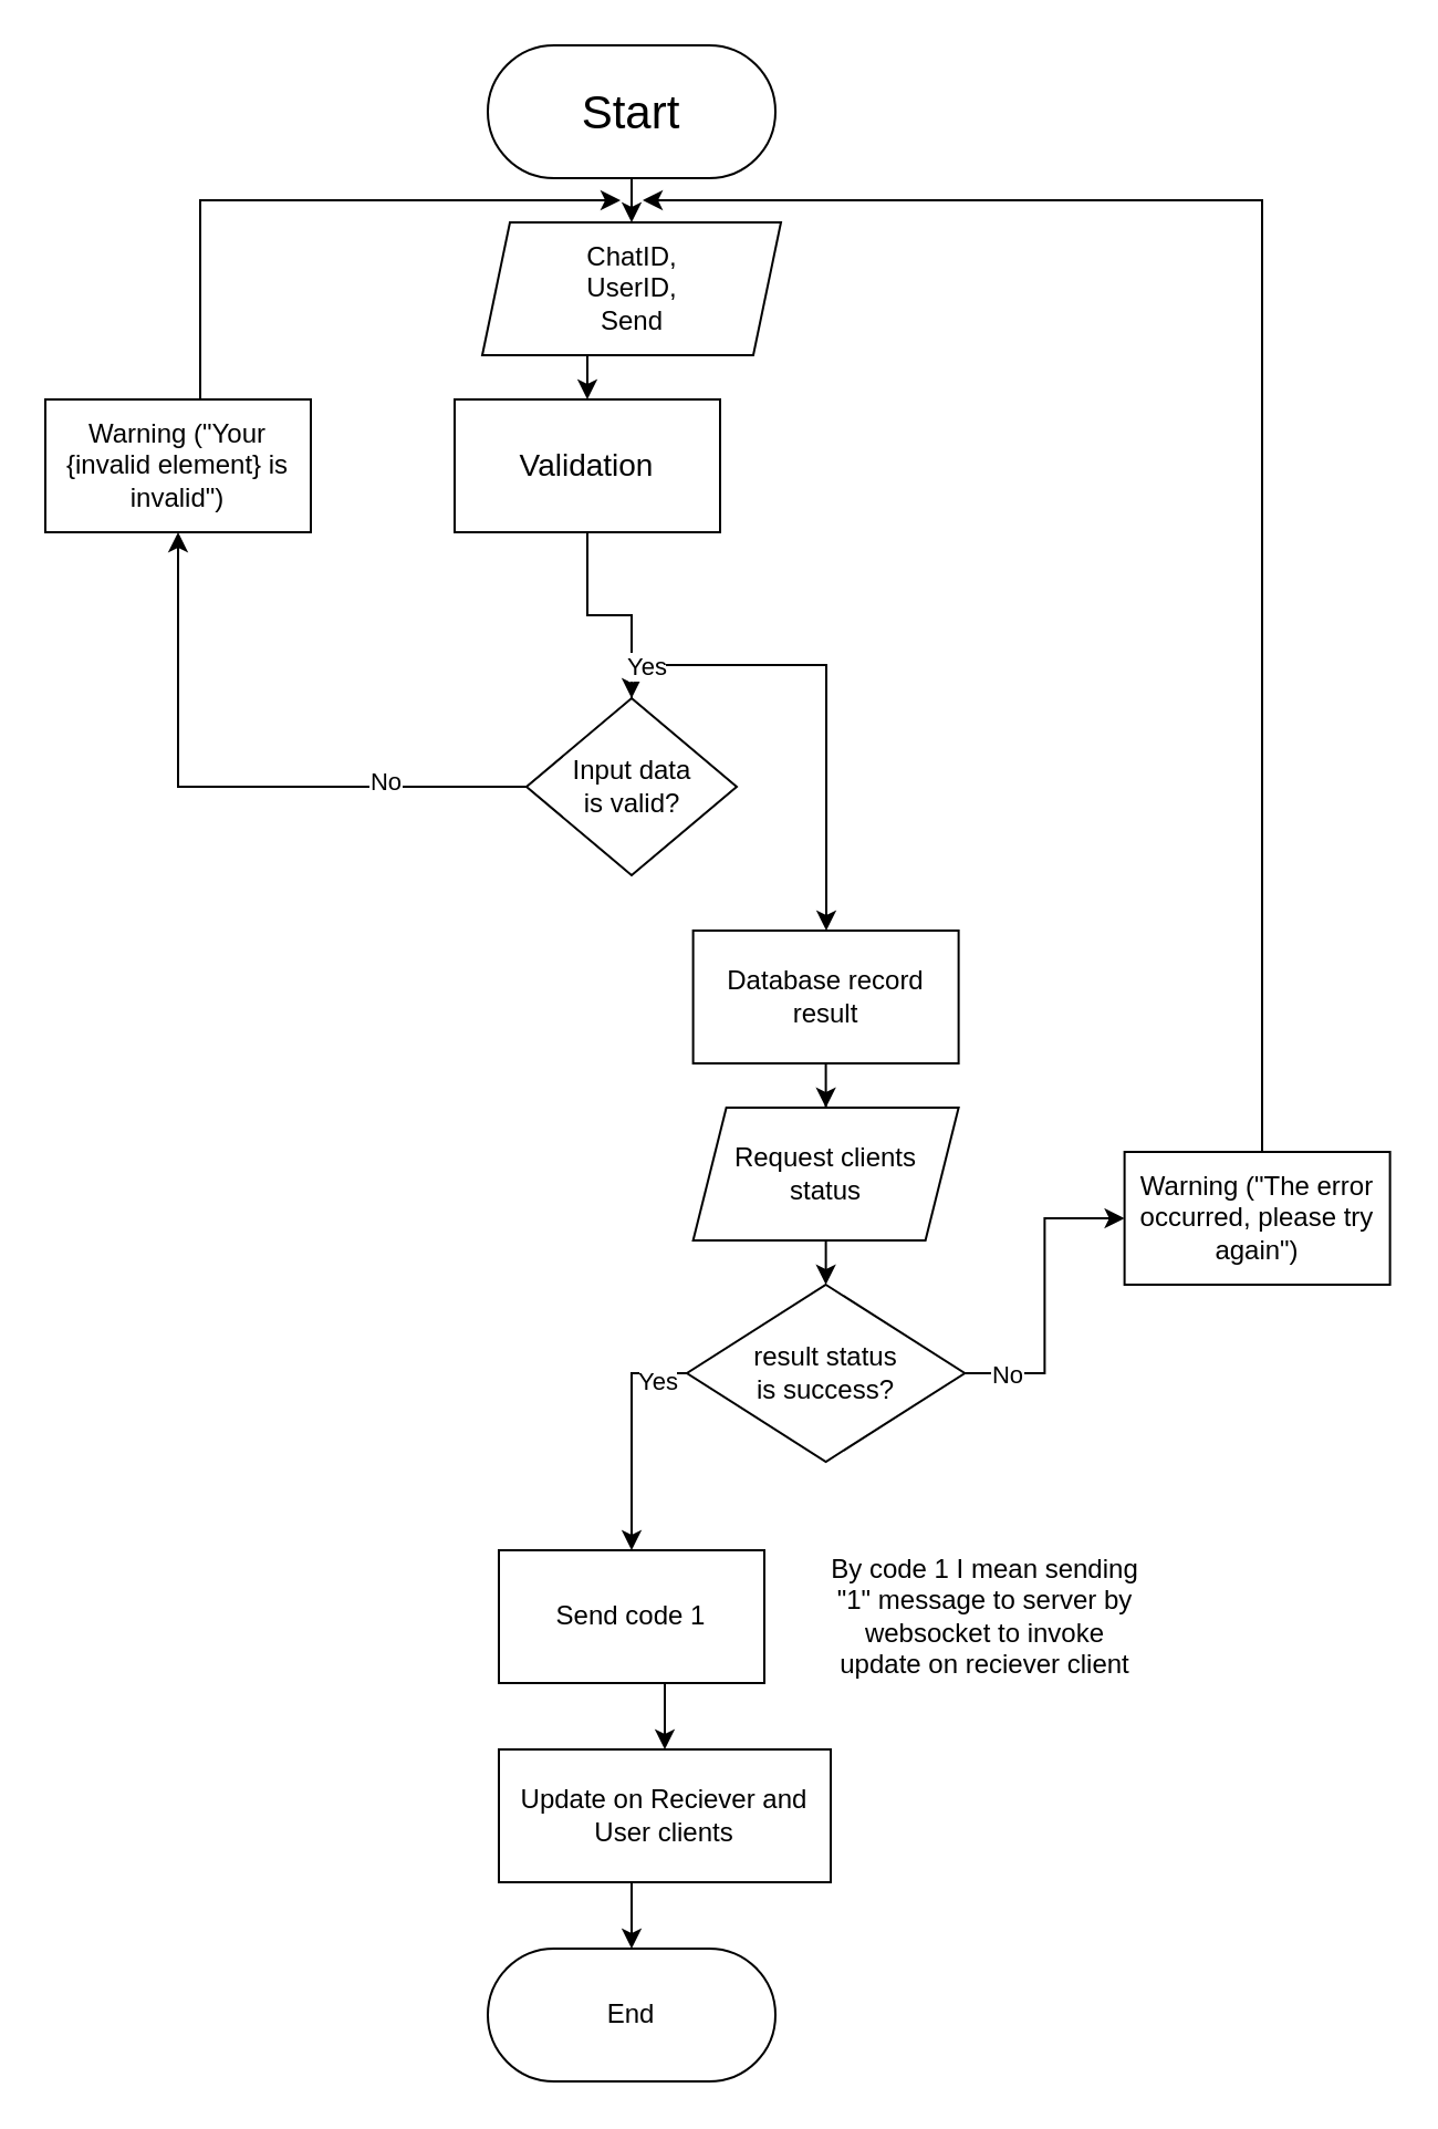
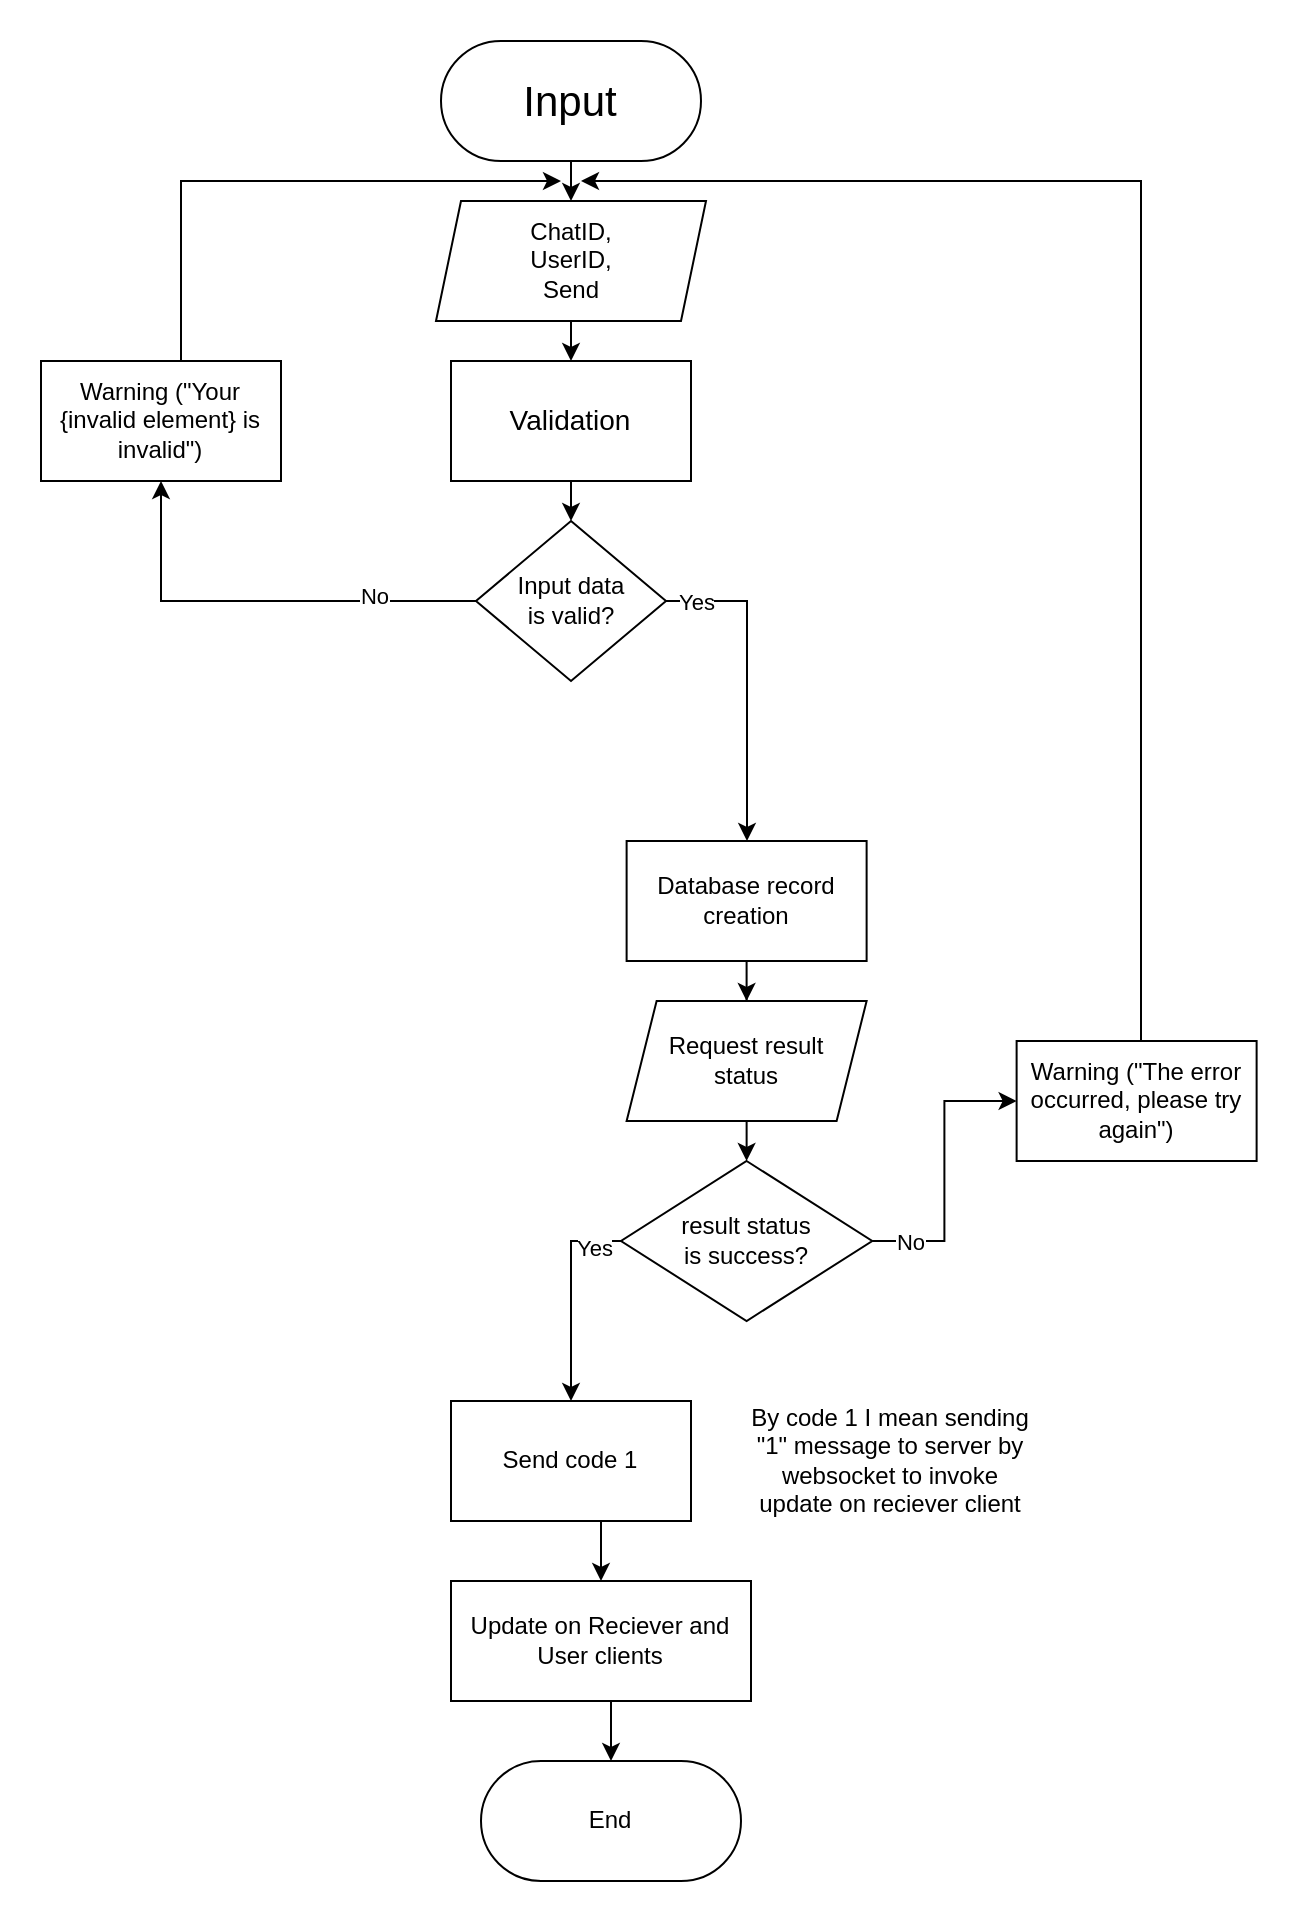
  <mxCell id="0" />
  <mxCell id="1" parent="0" />
  <mxCell id="2" style="edgeStyle=orthogonalEdgeStyle;rounded=0;orthogonalLoop=1;jettySize=auto;html=1;exitX=0.5;exitY=1;exitDx=0;exitDy=0;entryX=0.5;entryY=0;entryDx=0;entryDy=0;" edge="1" parent="1" source="3" target="5"><mxGeometry relative="1" as="geometry" /></mxCell>
- <mxCell id="3" value="&lt;font style=&quot;font-size: 21px;&quot;&gt;Start&lt;/font&gt;" style="rounded=1;whiteSpace=wrap;html=1;glass=0;shadow=0;arcSize=50;" vertex="1" parent="1"><mxGeometry x="220" y="20" width="130" height="60" as="geometry" /></mxCell>
+ <mxCell id="3" value="&lt;font style=&quot;font-size: 21px;&quot;&gt;Input&lt;/font&gt;" style="rounded=1;whiteSpace=wrap;html=1;glass=0;shadow=0;arcSize=50;" vertex="1" parent="1"><mxGeometry x="220" y="20" width="130" height="60" as="geometry" /></mxCell>
  <mxCell id="4" style="edgeStyle=orthogonalEdgeStyle;rounded=0;orthogonalLoop=1;jettySize=auto;html=1;exitX=0.5;exitY=1;exitDx=0;exitDy=0;entryX=0.5;entryY=0;entryDx=0;entryDy=0;" edge="1" parent="1" source="5" target="7"><mxGeometry relative="1" as="geometry" /></mxCell>
  <mxCell id="5" value="&lt;div&gt;ChatID,&lt;/div&gt;&lt;div&gt;UserID,&lt;/div&gt;&lt;div&gt;Send&lt;br&gt;&lt;/div&gt;" style="shape=parallelogram;perimeter=parallelogramPerimeter;whiteSpace=wrap;html=1;fixedSize=1;size=12.5;" vertex="1" parent="1"><mxGeometry x="217.5" y="100" width="135" height="60" as="geometry" /></mxCell>
  <mxCell id="6" style="edgeStyle=orthogonalEdgeStyle;rounded=0;orthogonalLoop=1;jettySize=auto;html=1;exitX=0.5;exitY=1;exitDx=0;exitDy=0;entryX=0.5;entryY=0;entryDx=0;entryDy=0;" edge="1" parent="1" source="7" target="12"><mxGeometry relative="1" as="geometry" /></mxCell>
- <mxCell id="7" value="&lt;font style=&quot;font-size: 14px;&quot;&gt;Validation&lt;br&gt;&lt;/font&gt;" style="whiteSpace=wrap;html=1;" vertex="1" parent="1"><mxGeometry x="205" y="180" width="120" height="60" as="geometry" /></mxCell>
+ <mxCell id="7" value="&lt;font style=&quot;font-size: 14px;&quot;&gt;Validation&lt;br&gt;&lt;/font&gt;" style="whiteSpace=wrap;html=1;" vertex="1" parent="1"><mxGeometry x="225" y="180" width="120" height="60" as="geometry" /></mxCell>
  <mxCell id="8" style="edgeStyle=orthogonalEdgeStyle;rounded=0;orthogonalLoop=1;jettySize=auto;html=1;entryX=0.5;entryY=0;entryDx=0;entryDy=0;" edge="1" parent="1" source="12"><mxGeometry relative="1" as="geometry"><Array as="points"><mxPoint x="373" y="300" /></Array><mxPoint x="373" y="420" as="targetPoint" /></mxGeometry></mxCell>
  <mxCell id="9" value="&lt;div&gt;Yes&lt;/div&gt;" style="edgeLabel;html=1;align=center;verticalAlign=middle;resizable=0;points=[];" vertex="1" connectable="0" parent="8"><mxGeometry x="-0.815" relative="1" as="geometry"><mxPoint as="offset" /></mxGeometry></mxCell>
  <mxCell id="10" style="edgeStyle=orthogonalEdgeStyle;rounded=0;orthogonalLoop=1;jettySize=auto;html=1;" edge="1" parent="1" source="12" target="14"><mxGeometry relative="1" as="geometry"><mxPoint x="90" y="200" as="targetPoint" /></mxGeometry></mxCell>
  <mxCell id="11" value="&lt;div&gt;No&lt;/div&gt;" style="edgeLabel;html=1;align=center;verticalAlign=middle;resizable=0;points=[];" vertex="1" connectable="0" parent="10"><mxGeometry x="-0.528" y="-3" relative="1" as="geometry"><mxPoint as="offset" /></mxGeometry></mxCell>
- <mxCell id="12" value="&lt;div&gt;Input data&lt;/div&gt;&lt;div&gt;is valid?&lt;br&gt;&lt;/div&gt;" style="rhombus;whiteSpace=wrap;html=1;" vertex="1" parent="1"><mxGeometry x="237.5" y="315" width="95" height="80" as="geometry" /></mxCell>
+ <mxCell id="12" value="&lt;div&gt;Input data&lt;/div&gt;&lt;div&gt;is valid?&lt;br&gt;&lt;/div&gt;" style="rhombus;whiteSpace=wrap;html=1;" vertex="1" parent="1"><mxGeometry x="237.5" y="260" width="95" height="80" as="geometry" /></mxCell>
  <mxCell id="13" style="edgeStyle=orthogonalEdgeStyle;rounded=0;orthogonalLoop=1;jettySize=auto;html=1;" edge="1" parent="1" source="14"><mxGeometry relative="1" as="geometry"><mxPoint x="280" y="90" as="targetPoint" /><Array as="points"><mxPoint x="90" y="90" /></Array></mxGeometry></mxCell>
  <mxCell id="14" value="Warning (&quot;Your {invalid element} is invalid&quot;)" style="rounded=0;whiteSpace=wrap;html=1;" vertex="1" parent="1"><mxGeometry x="20" y="180" width="120" height="60" as="geometry" /></mxCell>
  <mxCell id="15" style="edgeStyle=orthogonalEdgeStyle;rounded=0;orthogonalLoop=1;jettySize=auto;html=1;entryX=0.5;entryY=0;entryDx=0;entryDy=0;" edge="1" parent="1" source="16" target="18"><mxGeometry relative="1" as="geometry" /></mxCell>
- <mxCell id="16" value="Database record result" style="whiteSpace=wrap;html=1;" vertex="1" parent="1"><mxGeometry x="312.81" y="420" width="120" height="60" as="geometry" /></mxCell>
+ <mxCell id="16" value="Database record creation" style="whiteSpace=wrap;html=1;" vertex="1" parent="1"><mxGeometry x="312.81" y="420" width="120" height="60" as="geometry" /></mxCell>
  <mxCell id="17" style="edgeStyle=orthogonalEdgeStyle;rounded=0;orthogonalLoop=1;jettySize=auto;html=1;exitX=0.5;exitY=1;exitDx=0;exitDy=0;entryX=0.5;entryY=0;entryDx=0;entryDy=0;" edge="1" parent="1" source="18" target="23"><mxGeometry relative="1" as="geometry" /></mxCell>
- <mxCell id="18" value="&lt;div&gt;Request clients&lt;/div&gt;&lt;div&gt;status&lt;br&gt;&lt;/div&gt;" style="shape=parallelogram;perimeter=parallelogramPerimeter;whiteSpace=wrap;html=1;fixedSize=1;size=15;" vertex="1" parent="1"><mxGeometry x="312.81" y="500" width="120" height="60" as="geometry" /></mxCell>
+ <mxCell id="18" value="&lt;div&gt;Request result&lt;/div&gt;&lt;div&gt;status&lt;br&gt;&lt;/div&gt;" style="shape=parallelogram;perimeter=parallelogramPerimeter;whiteSpace=wrap;html=1;fixedSize=1;size=15;" vertex="1" parent="1"><mxGeometry x="312.81" y="500" width="120" height="60" as="geometry" /></mxCell>
  <mxCell id="19" style="edgeStyle=orthogonalEdgeStyle;rounded=0;orthogonalLoop=1;jettySize=auto;html=1;" edge="1" parent="1" source="23" target="25"><mxGeometry relative="1" as="geometry"><mxPoint x="535" y="280" as="targetPoint" /></mxGeometry></mxCell>
  <mxCell id="20" value="&lt;div&gt;No&lt;/div&gt;" style="edgeLabel;html=1;align=center;verticalAlign=middle;resizable=0;points=[];" vertex="1" connectable="0" parent="19"><mxGeometry x="-0.734" relative="1" as="geometry"><mxPoint as="offset" /></mxGeometry></mxCell>
  <mxCell id="21" value="" style="edgeStyle=orthogonalEdgeStyle;rounded=0;orthogonalLoop=1;jettySize=auto;html=1;entryX=0.5;entryY=0;entryDx=0;entryDy=0;" edge="1" parent="1"><mxGeometry relative="1" as="geometry"><mxPoint x="330" y="620" as="sourcePoint" /><mxPoint x="285" y="700" as="targetPoint" /><Array as="points"><mxPoint x="285" y="620" /></Array></mxGeometry></mxCell>
  <mxCell id="22" value="Yes" style="edgeLabel;html=1;align=center;verticalAlign=middle;resizable=0;points=[];" vertex="1" connectable="0" parent="21"><mxGeometry x="-0.46" y="3" relative="1" as="geometry"><mxPoint as="offset" /></mxGeometry></mxCell>
  <mxCell id="23" value="result status &lt;br&gt;is success?" style="rhombus;whiteSpace=wrap;html=1;" vertex="1" parent="1"><mxGeometry x="310" y="580" width="125.62" height="80" as="geometry" /></mxCell>
  <mxCell id="24" style="edgeStyle=orthogonalEdgeStyle;rounded=0;orthogonalLoop=1;jettySize=auto;html=1;" edge="1" parent="1" source="25"><mxGeometry relative="1" as="geometry"><mxPoint x="290" y="90" as="targetPoint" /><Array as="points"><mxPoint x="570" y="90" /></Array></mxGeometry></mxCell>
  <mxCell id="25" value="Warning (&quot;The error occurred, please try again&quot;)" style="rounded=0;whiteSpace=wrap;html=1;" vertex="1" parent="1"><mxGeometry x="507.81" y="520" width="120" height="60" as="geometry" /></mxCell>
  <mxCell id="26" style="edgeStyle=orthogonalEdgeStyle;rounded=0;orthogonalLoop=1;jettySize=auto;html=1;exitX=0.5;exitY=1;exitDx=0;exitDy=0;entryX=0.5;entryY=0;entryDx=0;entryDy=0;" edge="1" parent="1" source="27" target="31"><mxGeometry relative="1" as="geometry"><mxPoint x="285" y="780" as="targetPoint" /></mxGeometry></mxCell>
  <mxCell id="27" value="Send code 1" style="whiteSpace=wrap;html=1;" vertex="1" parent="1"><mxGeometry x="225" y="700" width="120" height="60" as="geometry" /></mxCell>
- <mxCell id="28" value="End" style="rounded=1;whiteSpace=wrap;html=1;glass=0;shadow=0;arcSize=50;" vertex="1" parent="1"><mxGeometry x="220" y="880" width="130" height="60" as="geometry" /></mxCell>
+ <mxCell id="28" value="End" style="rounded=1;whiteSpace=wrap;html=1;glass=0;shadow=0;arcSize=50;" vertex="1" parent="1"><mxGeometry x="240" y="880" width="130" height="60" as="geometry" /></mxCell>
  <mxCell id="29" value="By code 1 I mean sending &quot;1&quot; message to server by websocket to invoke update on reciever client" style="text;html=1;align=center;verticalAlign=middle;whiteSpace=wrap;rounded=0;" vertex="1" parent="1"><mxGeometry x="370" y="682.5" width="150" height="95" as="geometry" /></mxCell>
  <mxCell id="30" style="edgeStyle=orthogonalEdgeStyle;rounded=0;orthogonalLoop=1;jettySize=auto;html=1;exitX=0.5;exitY=1;exitDx=0;exitDy=0;entryX=0.5;entryY=0;entryDx=0;entryDy=0;" edge="1" parent="1" source="31" target="28"><mxGeometry relative="1" as="geometry" /></mxCell>
  <mxCell id="31" value="Update on Reciever and User clients" style="whiteSpace=wrap;html=1;" vertex="1" parent="1"><mxGeometry x="225" y="790" width="150" height="60" as="geometry" /></mxCell>
